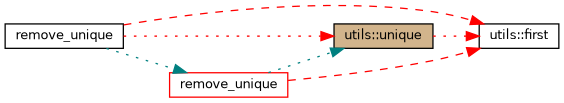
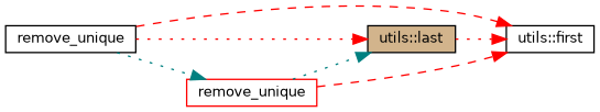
  digraph {
    rankdir=LR
    node [color=black fillcolor=white fontname=Helvetica fontsize=10 shape=record style=filled]
    edge [color=red fontname=Helvetica fontsize=10 labelfontname=Helvetica labelfontsize=10 style=dotted]
    n1 [fontcolor=black height=0.2 label=remove_unique width=0.4]
    n2 [height=0.2 label="utils::first" width=0.4]
-   n3 [fillcolor=tan height=0.2 label="utils::unique" width=0.4]
+   n3 [fillcolor=tan height=0.2 label="utils::last" width=0.4]
    n4 [color=red height=0.2 label=remove_unique width=0.4]
    n1 -> n2 [style=dashed]
    n1 -> n3
    n1 -> n4 [color=teal]
    n3 -> n2
    n4 -> n2 [style=dashed]
    n4 -> n3 [color=teal]
  }
